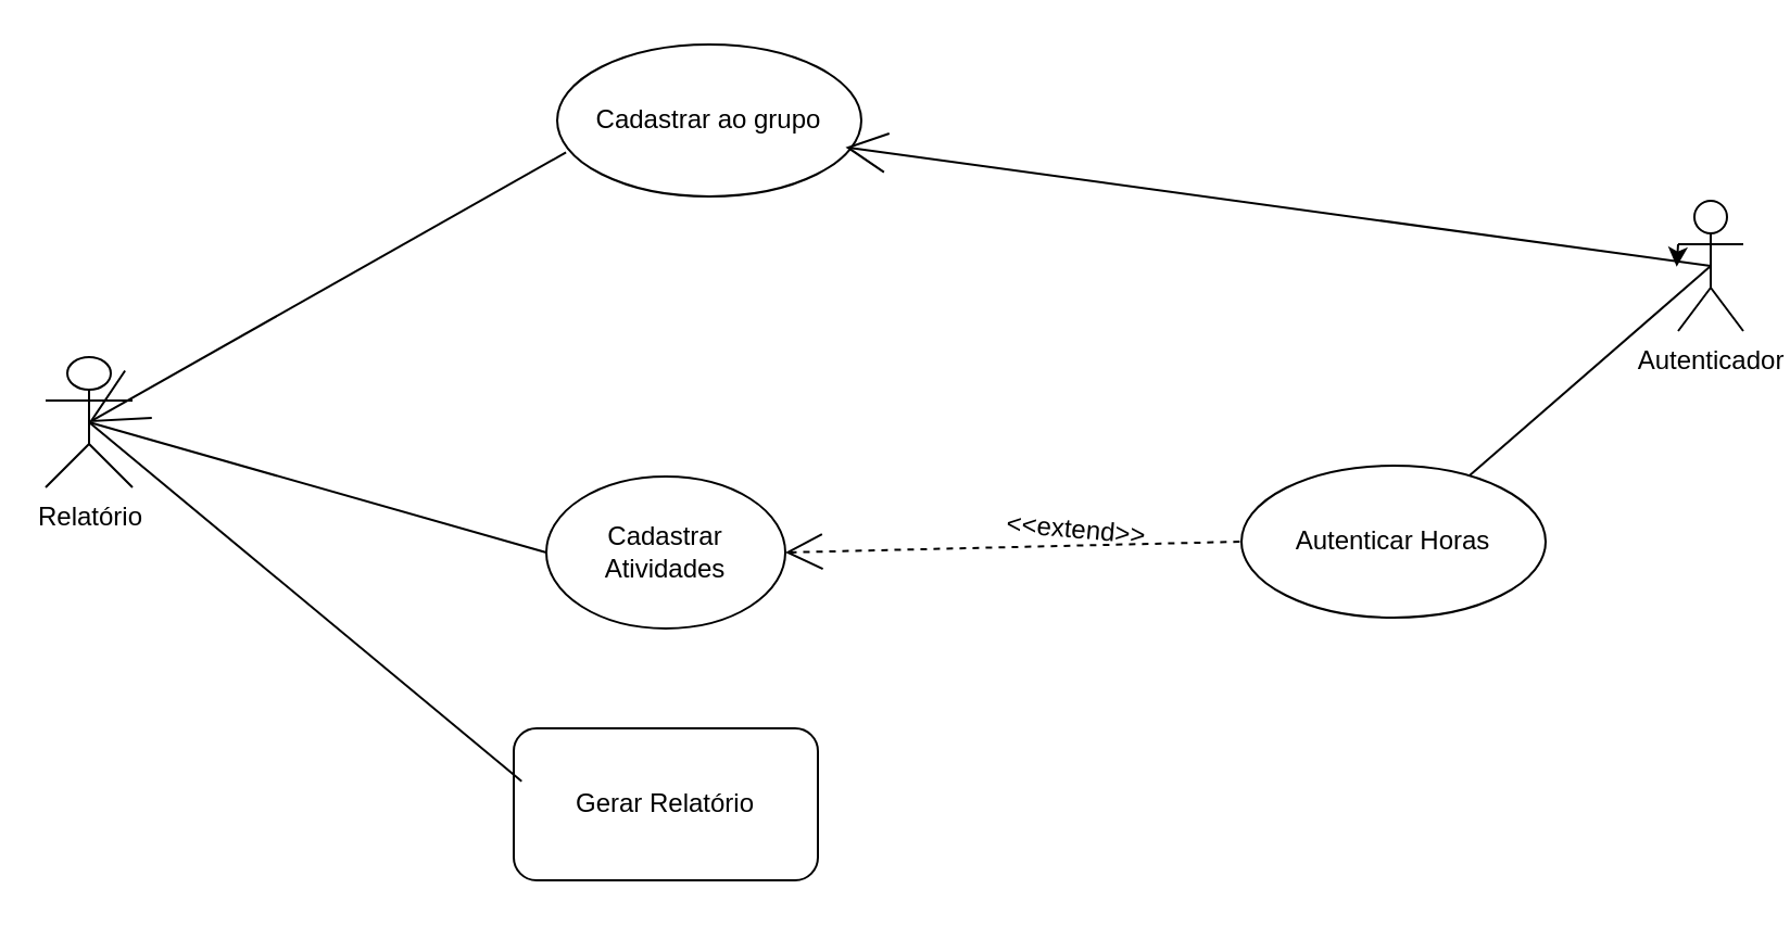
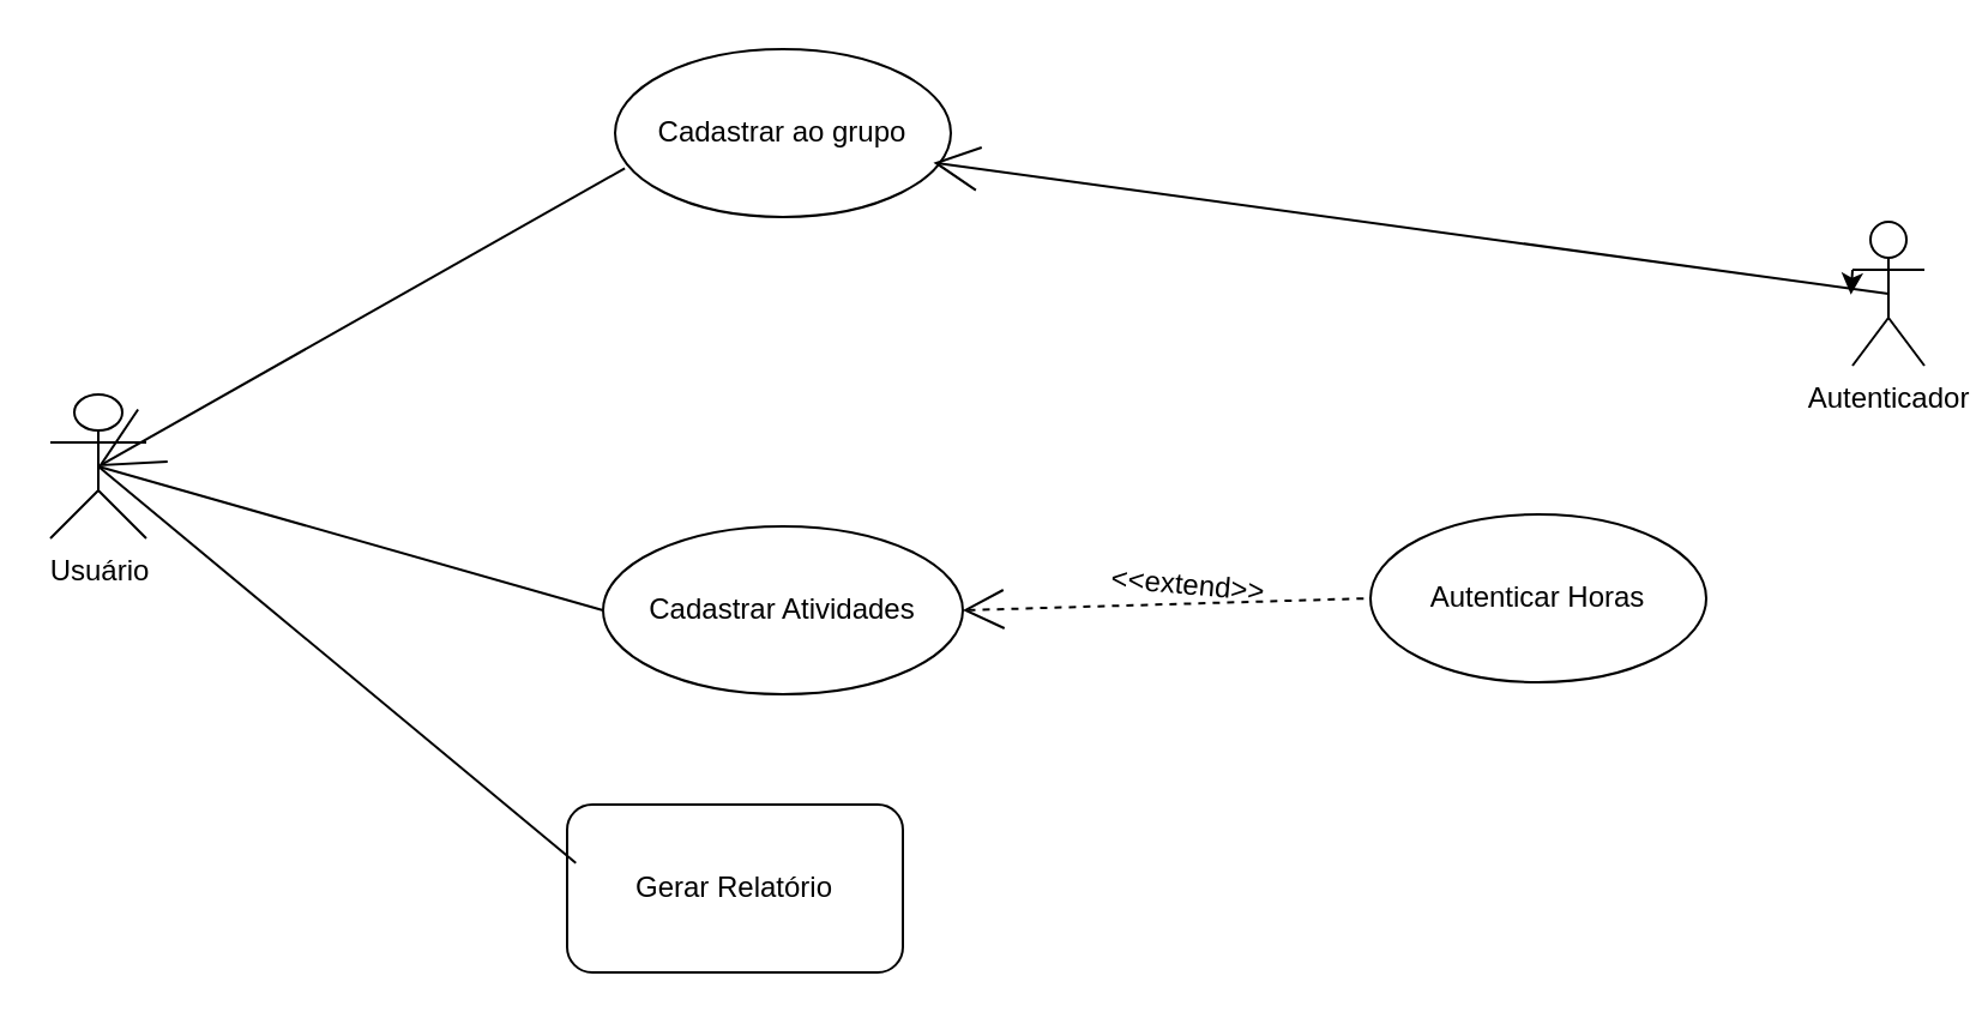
  <mxCell id="0" />
  <mxCell id="1" parent="0" />
- <mxCell id="2" value="Relatório&lt;br&gt;" style="shape=umlActor;verticalLabelPosition=bottom;labelBackgroundColor=#ffffff;verticalAlign=top;html=1;" parent="1" vertex="1"><mxGeometry as="geometry" x="20.5" y="164" width="40" height="60" /></mxCell>
+ <mxCell id="2" value="Usuário&lt;br&gt;" style="shape=umlActor;verticalLabelPosition=bottom;labelBackgroundColor=#ffffff;verticalAlign=top;html=1;" parent="1" vertex="1"><mxGeometry as="geometry" x="20.5" y="164" width="40" height="60" /></mxCell>
  <mxCell id="3" style="edgeStyle=orthogonalEdgeStyle;rounded=0;orthogonalLoop=1;jettySize=auto;html=1;exitX=0;exitY=0.333;exitDx=0;exitDy=0;exitPerimeter=0;" parent="1" source="4" edge="1"><mxGeometry as="geometry" relative="1"><mxPoint as="targetPoint" x="771.333" y="122.333" /></mxGeometry></mxCell>
  <mxCell id="4" value="Autenticador&lt;br&gt;" style="shape=umlActor;verticalLabelPosition=bottom;labelBackgroundColor=#ffffff;verticalAlign=top;html=1;outlineConnect=0;" parent="1" vertex="1"><mxGeometry as="geometry" x="772" y="92" width="30" height="60" /></mxCell>
- <mxCell id="5" value="Cadastrar Atividades" style="ellipse;whiteSpace=wrap;html=1;" parent="1" vertex="1"><mxGeometry x="251" y="219" as="geometry" width="110" height="70" /></mxCell>
+ <mxCell id="5" value="Cadastrar Atividades" style="ellipse;whiteSpace=wrap;html=1;" parent="1" vertex="1"><mxGeometry as="geometry" x="251" y="219" width="150" height="70" /></mxCell>
  <mxCell id="6" value="Autenticar Horas&lt;br&gt;" style="ellipse;whiteSpace=wrap;html=1;" parent="1" vertex="1"><mxGeometry x="571" y="214" as="geometry" width="140" height="70" /></mxCell>
  <mxCell id="7" value="Gerar Relatório&lt;br&gt;" style="whiteSpace=wrap;html=1;rounded=1;" parent="1" vertex="1"><mxGeometry as="geometry" x="236" y="335" width="140" height="70" /></mxCell>
  <mxCell id="8" value="" style="endArrow=none;endFill=0;endSize=24;html=1;entryX=0.026;entryY=0.348;entryDx=0;entryDy=0;exitX=0.5;exitY=0.5;exitDx=0;exitDy=0;exitPerimeter=0;entryPerimeter=0;" parent="1" source="2" edge="1" target="7"><mxGeometry as="geometry" width="160" relative="1"><mxPoint as="sourcePoint" x="36" y="309.5" /><mxPoint as="targetPoint" x="196" y="309.5" /></mxGeometry></mxCell>
- <mxCell id="9" value="" style="endArrow=none;endFill=0;endSize=24;html=1;entryX=0.5;entryY=0.5;entryDx=0;entryDy=0;entryPerimeter=0;" parent="1" source="6" edge="1" target="4"><mxGeometry as="geometry" width="160" relative="1"><mxPoint as="sourcePoint" x="536" y="360" /><mxPoint as="targetPoint" x="696" y="360" /></mxGeometry></mxCell>
  <mxCell id="10" value="" style="endArrow=none;dashed=1;html=1;entryX=0;entryY=0.5;entryDx=0;entryDy=0;exitX=1;exitY=0.5;exitDx=0;exitDy=0;startArrow=open;startFill=0;endSize=12;targetPerimeterSpacing=19;sourcePerimeterSpacing=9;startSize=15;" parent="1" source="5" edge="1" target="6"><mxGeometry as="geometry" width="50" height="50" relative="1"><mxPoint as="sourcePoint" x="386" y="310" /><mxPoint as="targetPoint" x="436" y="260" /></mxGeometry></mxCell>
  <mxCell id="11" value="&amp;lt;&amp;lt;extend&amp;gt;&amp;gt;" style="text;html=1;resizable=0;points=[];autosize=1;align=left;verticalAlign=top;spacingTop=-4;rotation=5;" parent="1" vertex="1"><mxGeometry as="geometry" x="461" y="234" width="80" height="20" /></mxCell>
  <mxCell id="12" value="Cadastrar ao grupo" style="ellipse;whiteSpace=wrap;html=1;" parent="1" vertex="1"><mxGeometry as="geometry" x="256" y="20" width="140" height="70" /></mxCell>
  <mxCell id="13" value="" style="endArrow=open;startArrow=none;endFill=0;startFill=0;endSize=17;html=1;entryX=0.948;entryY=0.676;entryDx=0;entryDy=0;exitX=0.5;exitY=0.5;exitDx=0;exitDy=0;exitPerimeter=0;entryPerimeter=0;startSize=13;sourcePerimeterSpacing=5;" parent="1" source="4" edge="1" target="12"><mxGeometry as="geometry" width="160" relative="1"><mxPoint as="sourcePoint" x="396" y="115" /><mxPoint as="targetPoint" x="556" y="115" /></mxGeometry></mxCell>
  <mxCell id="14" value="" style="endArrow=open;endFill=0;endSize=24;html=1;exitX=0.029;exitY=0.71;exitDx=0;exitDy=0;exitPerimeter=0;entryX=0.5;entryY=0.5;entryDx=0;entryDy=0;entryPerimeter=0;" parent="1" source="12" edge="1" target="2"><mxGeometry as="geometry" width="160" relative="1"><mxPoint as="sourcePoint" x="141" y="70" /><mxPoint as="targetPoint" x="-19" y="170" /></mxGeometry></mxCell>
  <mxCell id="15" value="" style="endArrow=none;endFill=0;endSize=24;html=1;entryX=0;entryY=0.5;entryDx=0;entryDy=0;exitX=0.5;exitY=0.5;exitDx=0;exitDy=0;exitPerimeter=0;" parent="1" source="2" edge="1" target="5"><mxGeometry as="geometry" width="160" relative="1"><mxPoint as="sourcePoint" x="41" y="190" /><mxPoint as="targetPoint" x="211" y="190" /></mxGeometry></mxCell>
